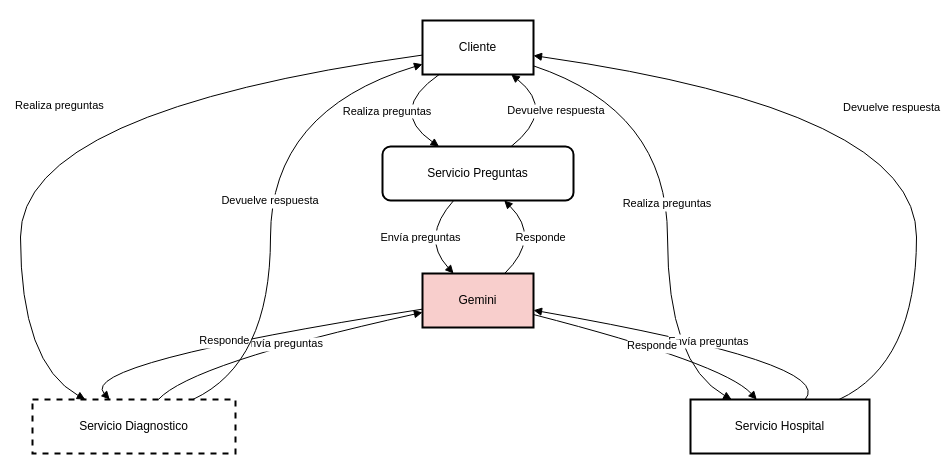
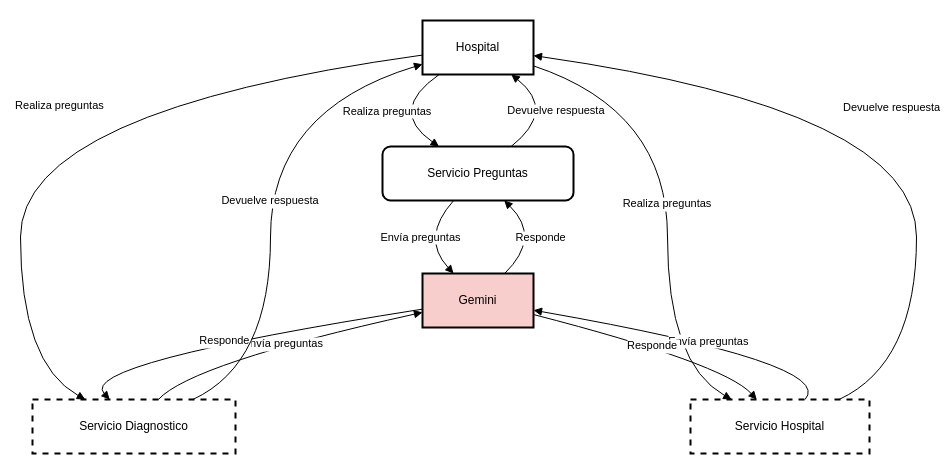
  <mxCell id="0" />
  <mxCell id="1" parent="0" />
- <mxCell id="2" value="Cliente" style="whiteSpace=wrap;strokeWidth=2;" vertex="1" parent="1"><mxGeometry x="422" y="20" width="111" height="54" as="geometry" /></mxCell>
+ <mxCell id="2" value="Hospital" style="whiteSpace=wrap;strokeWidth=2;" vertex="1" parent="1"><mxGeometry x="422" y="20" width="111" height="54" as="geometry" /></mxCell>
  <mxCell id="3" value="Servicio Preguntas" style="whiteSpace=wrap;strokeWidth=2;rounded=1;" vertex="1" parent="1"><mxGeometry x="382" y="146" width="191" height="54" as="geometry" /></mxCell>
  <mxCell id="4" value="Servicio Diagnostico" style="whiteSpace=wrap;strokeWidth=2;dashed=1;" vertex="1" parent="1"><mxGeometry x="32" y="399" width="203" height="54" as="geometry" /></mxCell>
- <mxCell id="5" value="Servicio Hospital" style="whiteSpace=wrap;strokeWidth=2;" vertex="1" parent="1"><mxGeometry x="690" y="399" width="179" height="54" as="geometry" /></mxCell>
+ <mxCell id="5" value="Servicio Hospital" style="whiteSpace=wrap;strokeWidth=2;dashed=1;" vertex="1" parent="1"><mxGeometry x="690" y="399" width="179" height="54" as="geometry" /></mxCell>
  <mxCell id="6" value="Gemini" style="whiteSpace=wrap;strokeWidth=2;fillColor=#f8cecc;" vertex="1" parent="1"><mxGeometry x="422" y="273" width="111" height="54" as="geometry" /></mxCell>
  <mxCell id="7" value="Realiza preguntas" style="curved=1;startArrow=none;endArrow=block;exitX=0.15;exitY=1;entryX=0.3;entryY=0.01;" edge="1" parent="1" source="2" target="3"><mxGeometry relative="1" as="geometry"><Array as="points"><mxPoint x="387" y="110" /></Array></mxGeometry></mxCell>
  <mxCell id="8" value="Realiza preguntas" style="curved=1;startArrow=none;endArrow=block;exitX=0;exitY=0.64;entryX=0.26;entryY=0;" edge="1" parent="1" source="2" target="4"><mxGeometry relative="1" as="geometry"><Array as="points"><mxPoint x="20" y="110" /><mxPoint x="20" y="363" /></Array></mxGeometry></mxCell>
  <mxCell id="9" value="Realiza preguntas" style="curved=1;startArrow=none;endArrow=block;exitX=1;exitY=0.84;entryX=0.23;entryY=0;" edge="1" parent="1" source="2" target="5"><mxGeometry relative="1" as="geometry"><Array as="points"><mxPoint x="667" y="110" /><mxPoint x="667" y="363" /></Array></mxGeometry></mxCell>
  <mxCell id="10" value="Envía preguntas" style="curved=1;startArrow=none;endArrow=block;exitX=0.37;exitY=1.01;entryX=0.28;entryY=0;" edge="1" parent="1" source="3" target="6"><mxGeometry relative="1" as="geometry"><Array as="points"><mxPoint x="420" y="237" /></Array></mxGeometry></mxCell>
  <mxCell id="11" value="Envía preguntas" style="curved=1;startArrow=none;endArrow=block;exitX=0.62;exitY=0;entryX=0;entryY=0.72;" edge="1" parent="1" source="4" target="6"><mxGeometry relative="1" as="geometry"><Array as="points"><mxPoint x="191" y="363" /></Array></mxGeometry></mxCell>
  <mxCell id="12" value="Envía preguntas" style="curved=1;startArrow=none;endArrow=block;exitX=0.64;exitY=0;entryX=1;entryY=0.68;" edge="1" parent="1" source="5" target="6"><mxGeometry relative="1" as="geometry"><Array as="points"><mxPoint x="837" y="363" /></Array></mxGeometry></mxCell>
  <mxCell id="13" value="Responde" style="curved=1;startArrow=none;endArrow=block;exitX=0.74;exitY=0;entryX=0.64;entryY=1.01;" edge="1" parent="1" source="6" target="3"><mxGeometry relative="1" as="geometry"><Array as="points"><mxPoint x="541" y="237" /></Array></mxGeometry></mxCell>
  <mxCell id="14" value="Responde" style="curved=1;startArrow=none;endArrow=block;exitX=0;exitY=0.66;entryX=0.38;entryY=0;" edge="1" parent="1" source="6" target="4"><mxGeometry relative="1" as="geometry"><Array as="points"><mxPoint x="76" y="363" /></Array></mxGeometry></mxCell>
  <mxCell id="15" value="Responde" style="curved=1;startArrow=none;endArrow=block;exitX=1;exitY=0.76;entryX=0.37;entryY=0;" edge="1" parent="1" source="6" target="5"><mxGeometry relative="1" as="geometry"><Array as="points"><mxPoint x="723" y="363" /></Array></mxGeometry></mxCell>
  <mxCell id="16" value="Devuelve respuesta" style="curved=1;startArrow=none;endArrow=block;exitX=0.67;exitY=0.01;entryX=0.8;entryY=1;" edge="1" parent="1" source="3" target="2"><mxGeometry relative="1" as="geometry"><Array as="points"><mxPoint x="556" y="110" /></Array></mxGeometry></mxCell>
  <mxCell id="17" value="Devuelve respuesta" style="curved=1;startArrow=none;endArrow=block;exitX=0.79;exitY=0;entryX=0;entryY=0.81;" edge="1" parent="1" source="4" target="2"><mxGeometry relative="1" as="geometry"><Array as="points"><mxPoint x="270" y="363" /><mxPoint x="270" y="110" /></Array></mxGeometry></mxCell>
  <mxCell id="18" value="Devuelve respuesta" style="curved=1;startArrow=none;endArrow=block;exitX=0.83;exitY=0;entryX=1;entryY=0.65;" edge="1" parent="1" source="5" target="2"><mxGeometry relative="1" as="geometry"><Array as="points"><mxPoint x="916" y="363" /><mxPoint x="916" y="110" /></Array></mxGeometry></mxCell>
